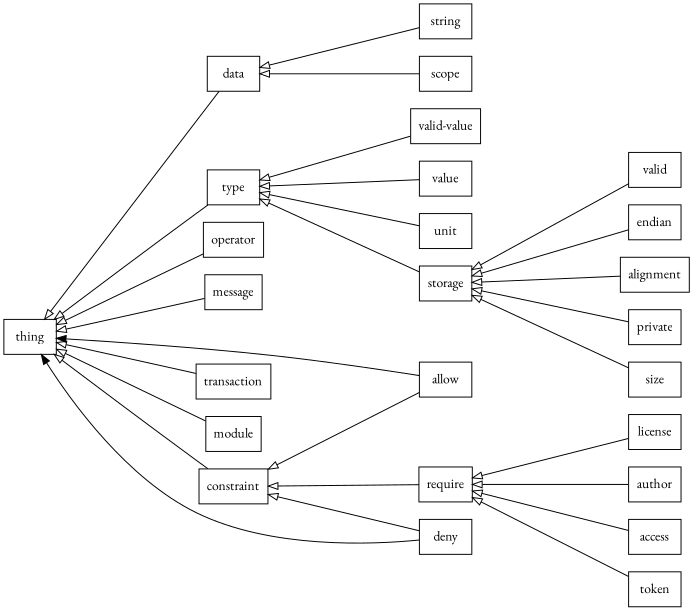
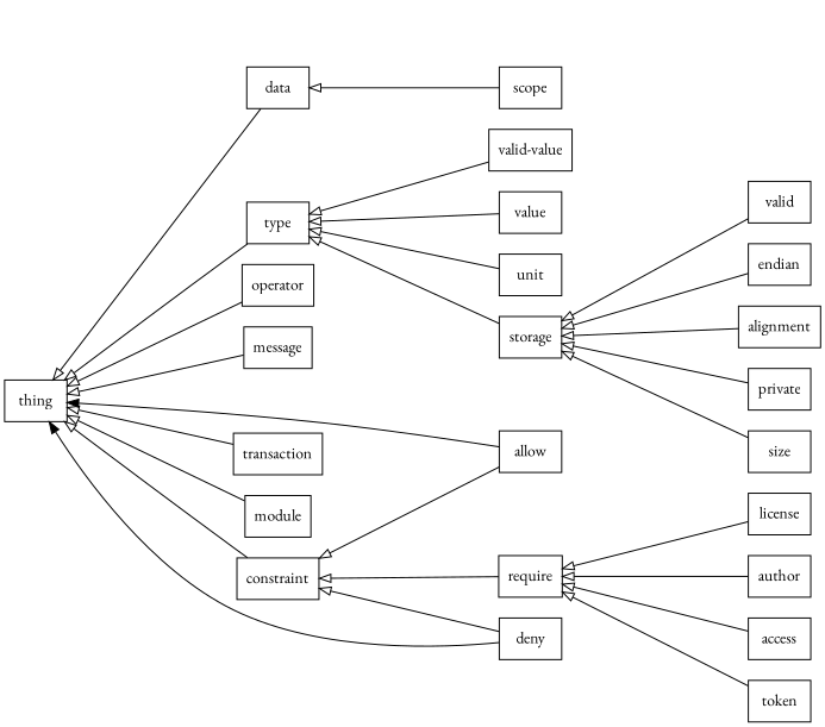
  digraph {
    fontname="EB Garamond"
    rankdir=LR
    ranksep=2
    node [fontname="EB Garamond" shape=rectangle]
    edge [arrowtail=empty concentrate=true dir=back fontname="EB Garamond"]
    thing
    data
    type
    operator
    message
    constraint
    transaction
    module
    scope
-   string
    value
    unit
    storage
    "valid-value"
    allow
    deny
    require
    size
    n19 [label=valid]
    endian
    alignment
    private
    author
    access
    token
    license
    thing -> data
    thing -> type
    thing -> operator
    thing -> message
    thing -> constraint
    thing -> transaction
    thing -> module
    data -> scope
-   data -> string
    type -> value
    type -> unit
    type -> storage
    type -> "valid-value"
    constraint -> allow
    constraint -> deny
    constraint -> require
    storage -> size
    storage -> n19
    storage -> endian
    storage -> alignment
    storage -> private
    allow -> thing [arrowtail=normal dir=forward]
    deny -> thing [arrowtail=normal dir=forward]
    require -> author
    require -> access
    require -> token
    require -> license
  }
